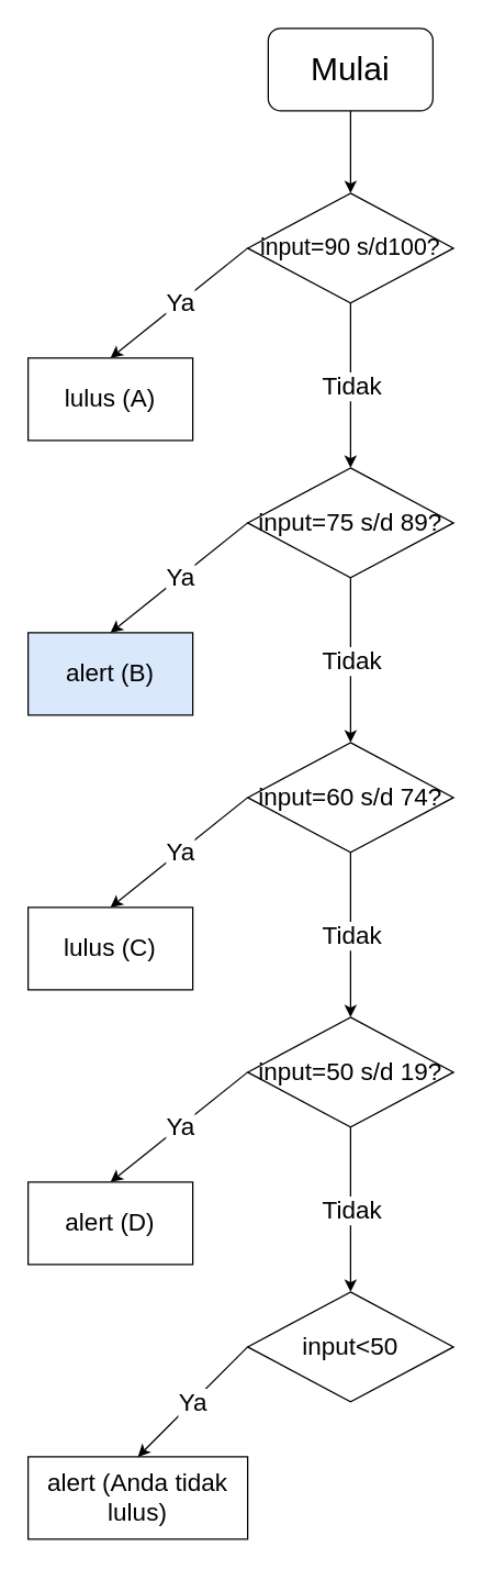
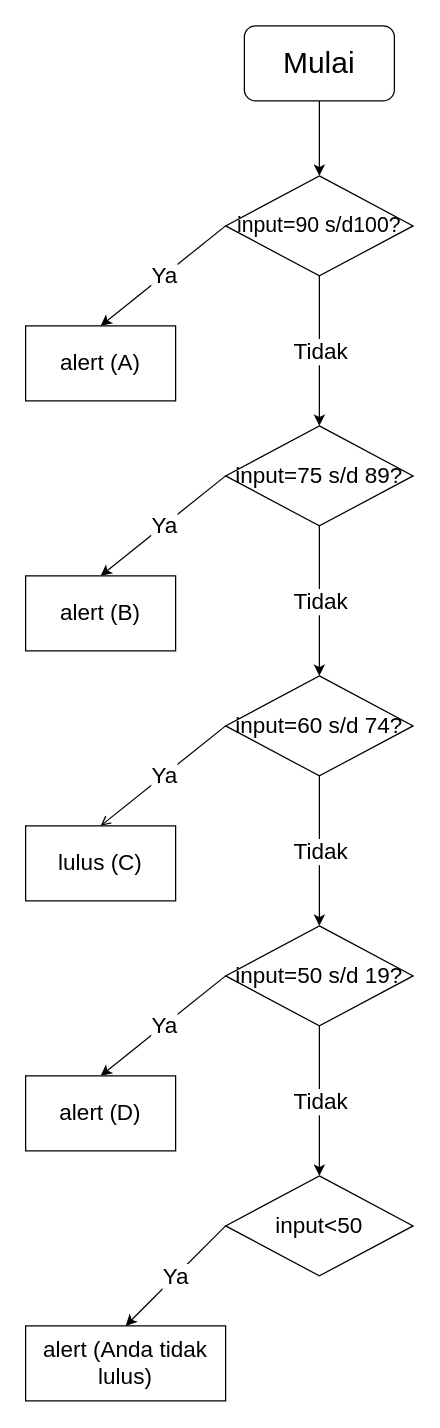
  <mxCell id="0" />
  <mxCell id="1" parent="0" />
  <mxCell id="2" style="edgeStyle=orthogonalEdgeStyle;rounded=0;orthogonalLoop=1;jettySize=auto;html=1;entryX=0.5;entryY=0;entryDx=0;entryDy=0;" edge="1" parent="1" source="3" target="4"><mxGeometry relative="1" as="geometry" /></mxCell>
  <mxCell id="3" value="&lt;font style=&quot;font-size: 24px&quot;&gt;Mulai&lt;/font&gt;" style="rounded=1;whiteSpace=wrap;html=1;" vertex="1" parent="1"><mxGeometry x="195" y="20" width="120" height="60" as="geometry" /></mxCell>
  <mxCell id="4" value="&lt;font style=&quot;font-size: 17px&quot;&gt;input=90 s/d100?&lt;/font&gt;" style="rhombus;whiteSpace=wrap;html=1;" vertex="1" parent="1"><mxGeometry x="180" y="140" width="150" height="80" as="geometry" /></mxCell>
- <mxCell id="5" value="&lt;font style=&quot;font-size: 18px&quot;&gt;lulus (A)&lt;/font&gt;" style="rounded=0;whiteSpace=wrap;html=1;" vertex="1" parent="1"><mxGeometry x="20" y="260" width="120" height="60" as="geometry" /></mxCell>
+ <mxCell id="5" value="&lt;font style=&quot;font-size: 18px&quot;&gt;alert (A)&lt;/font&gt;" style="rounded=0;whiteSpace=wrap;html=1;" vertex="1" parent="1"><mxGeometry x="20" y="260" width="120" height="60" as="geometry" /></mxCell>
  <mxCell id="6" value="" style="endArrow=classic;html=1;exitX=0;exitY=0.5;exitDx=0;exitDy=0;entryX=0.5;entryY=0;entryDx=0;entryDy=0;" edge="1" parent="1" source="4" target="5"><mxGeometry relative="1" as="geometry"><mxPoint x="230" y="210" as="sourcePoint" /><mxPoint x="330" y="210" as="targetPoint" /><Array as="points" /></mxGeometry></mxCell>
  <mxCell id="7" value="&lt;font style=&quot;font-size: 18px&quot;&gt;Ya&lt;/font&gt;" style="edgeLabel;resizable=0;html=1;align=center;verticalAlign=middle;" connectable="0" vertex="1" parent="6"><mxGeometry relative="1" as="geometry" /></mxCell>
  <mxCell id="8" value="" style="endArrow=classic;html=1;entryX=0.5;entryY=0;entryDx=0;entryDy=0;exitX=0.5;exitY=1;exitDx=0;exitDy=0;" edge="1" parent="1" source="4"><mxGeometry relative="1" as="geometry"><mxPoint x="260" y="220" as="sourcePoint" /><mxPoint x="255" y="340" as="targetPoint" /><Array as="points" /></mxGeometry></mxCell>
  <mxCell id="9" value="&lt;font style=&quot;font-size: 18px&quot;&gt;Tidak&lt;/font&gt;" style="edgeLabel;resizable=0;html=1;align=center;verticalAlign=middle;" connectable="0" vertex="1" parent="8"><mxGeometry relative="1" as="geometry" /></mxCell>
  <mxCell id="10" value="&lt;font style=&quot;font-size: 18px&quot;&gt;input=75 s/d 89?&lt;/font&gt;" style="rhombus;whiteSpace=wrap;html=1;" vertex="1" parent="1"><mxGeometry x="180" y="340" width="150" height="80" as="geometry" /></mxCell>
- <mxCell id="11" value="&lt;font style=&quot;font-size: 18px&quot;&gt;alert (B)&lt;/font&gt;" style="rounded=0;whiteSpace=wrap;html=1;fillColor=#dae8fc;" vertex="1" parent="1"><mxGeometry x="20" y="460" width="120" height="60" as="geometry" /></mxCell>
+ <mxCell id="11" value="&lt;font style=&quot;font-size: 18px&quot;&gt;alert (B)&lt;/font&gt;" style="rounded=0;whiteSpace=wrap;html=1;" vertex="1" parent="1"><mxGeometry x="20" y="460" width="120" height="60" as="geometry" /></mxCell>
  <mxCell id="12" value="" style="endArrow=classic;html=1;exitX=0;exitY=0.5;exitDx=0;exitDy=0;entryX=0.5;entryY=0;entryDx=0;entryDy=0;" edge="1" parent="1" source="10" target="11"><mxGeometry relative="1" as="geometry"><mxPoint x="230" y="410" as="sourcePoint" /><mxPoint x="330" y="410" as="targetPoint" /><Array as="points" /></mxGeometry></mxCell>
  <mxCell id="13" value="&lt;font style=&quot;font-size: 18px&quot;&gt;Ya&lt;/font&gt;" style="edgeLabel;resizable=0;html=1;align=center;verticalAlign=middle;" connectable="0" vertex="1" parent="12"><mxGeometry relative="1" as="geometry" /></mxCell>
  <mxCell id="14" value="" style="endArrow=classic;html=1;entryX=0.5;entryY=0;entryDx=0;entryDy=0;exitX=0.5;exitY=1;exitDx=0;exitDy=0;" edge="1" parent="1" source="10"><mxGeometry relative="1" as="geometry"><mxPoint x="260" y="420" as="sourcePoint" /><mxPoint x="255" y="540" as="targetPoint" /><Array as="points" /></mxGeometry></mxCell>
  <mxCell id="15" value="&lt;font style=&quot;font-size: 18px&quot;&gt;Tidak&lt;/font&gt;" style="edgeLabel;resizable=0;html=1;align=center;verticalAlign=middle;" connectable="0" vertex="1" parent="14"><mxGeometry relative="1" as="geometry" /></mxCell>
  <mxCell id="16" value="&lt;font style=&quot;font-size: 18px&quot;&gt;input=60 s/d 74?&lt;/font&gt;" style="rhombus;whiteSpace=wrap;html=1;" vertex="1" parent="1"><mxGeometry x="180" y="540" width="150" height="80" as="geometry" /></mxCell>
  <mxCell id="17" value="&lt;font style=&quot;font-size: 18px&quot;&gt;lulus (C)&lt;/font&gt;" style="rounded=0;whiteSpace=wrap;html=1;" vertex="1" parent="1"><mxGeometry x="20" y="660" width="120" height="60" as="geometry" /></mxCell>
- <mxCell id="18" value="" style="endArrow=classic;html=1;exitX=0;exitY=0.5;exitDx=0;exitDy=0;entryX=0.5;entryY=0;entryDx=0;entryDy=0;" edge="1" parent="1" source="16" target="17"><mxGeometry relative="1" as="geometry"><mxPoint x="230" y="610" as="sourcePoint" /><mxPoint x="330" y="610" as="targetPoint" /><Array as="points" /></mxGeometry></mxCell>
+ <mxCell id="18" value="" style="endArrow=open;html=1;exitX=0;exitY=0.5;exitDx=0;exitDy=0;entryX=0.5;entryY=0;entryDx=0;entryDy=0;" edge="1" parent="1" source="16" target="17"><mxGeometry relative="1" as="geometry"><mxPoint x="230" y="610" as="sourcePoint" /><mxPoint x="330" y="610" as="targetPoint" /><Array as="points" /></mxGeometry></mxCell>
  <mxCell id="19" value="&lt;font style=&quot;font-size: 18px&quot;&gt;Ya&lt;/font&gt;" style="edgeLabel;resizable=0;html=1;align=center;verticalAlign=middle;" connectable="0" vertex="1" parent="18"><mxGeometry relative="1" as="geometry" /></mxCell>
  <mxCell id="20" value="" style="endArrow=classic;html=1;entryX=0.5;entryY=0;entryDx=0;entryDy=0;exitX=0.5;exitY=1;exitDx=0;exitDy=0;" edge="1" parent="1" source="16"><mxGeometry relative="1" as="geometry"><mxPoint x="260" y="620" as="sourcePoint" /><mxPoint x="255" y="740" as="targetPoint" /><Array as="points" /></mxGeometry></mxCell>
  <mxCell id="21" value="&lt;font style=&quot;font-size: 18px&quot;&gt;Tidak&lt;/font&gt;" style="edgeLabel;resizable=0;html=1;align=center;verticalAlign=middle;" connectable="0" vertex="1" parent="20"><mxGeometry relative="1" as="geometry" /></mxCell>
  <mxCell id="22" value="&lt;font style=&quot;font-size: 18px&quot;&gt;input=50 s/d 19?&lt;/font&gt;" style="rhombus;whiteSpace=wrap;html=1;" vertex="1" parent="1"><mxGeometry x="180" y="740" width="150" height="80" as="geometry" /></mxCell>
  <mxCell id="23" value="&lt;font style=&quot;font-size: 18px&quot;&gt;alert (D)&lt;/font&gt;" style="rounded=0;whiteSpace=wrap;html=1;" vertex="1" parent="1"><mxGeometry x="20" y="860" width="120" height="60" as="geometry" /></mxCell>
  <mxCell id="24" value="" style="endArrow=classic;html=1;exitX=0;exitY=0.5;exitDx=0;exitDy=0;entryX=0.5;entryY=0;entryDx=0;entryDy=0;" edge="1" parent="1" source="22" target="23"><mxGeometry relative="1" as="geometry"><mxPoint x="230" y="810" as="sourcePoint" /><mxPoint x="330" y="810" as="targetPoint" /><Array as="points" /></mxGeometry></mxCell>
  <mxCell id="25" value="&lt;font style=&quot;font-size: 18px&quot;&gt;Ya&lt;/font&gt;" style="edgeLabel;resizable=0;html=1;align=center;verticalAlign=middle;" connectable="0" vertex="1" parent="24"><mxGeometry relative="1" as="geometry" /></mxCell>
  <mxCell id="26" value="" style="endArrow=classic;html=1;entryX=0.5;entryY=0;entryDx=0;entryDy=0;exitX=0.5;exitY=1;exitDx=0;exitDy=0;" edge="1" parent="1" source="22"><mxGeometry relative="1" as="geometry"><mxPoint x="260" y="820" as="sourcePoint" /><mxPoint x="255" y="940" as="targetPoint" /><Array as="points" /></mxGeometry></mxCell>
  <mxCell id="27" value="&lt;font style=&quot;font-size: 18px&quot;&gt;Tidak&lt;/font&gt;" style="edgeLabel;resizable=0;html=1;align=center;verticalAlign=middle;" connectable="0" vertex="1" parent="26"><mxGeometry relative="1" as="geometry" /></mxCell>
  <mxCell id="28" value="&lt;font style=&quot;font-size: 18px&quot;&gt;input&amp;lt;50&lt;/font&gt;" style="rhombus;whiteSpace=wrap;html=1;" vertex="1" parent="1"><mxGeometry x="180" y="940" width="150" height="80" as="geometry" /></mxCell>
  <mxCell id="29" value="&lt;font style=&quot;font-size: 18px&quot;&gt;alert (Anda tidak lulus)&lt;/font&gt;" style="rounded=0;whiteSpace=wrap;html=1;" vertex="1" parent="1"><mxGeometry x="20" y="1060" width="160" height="60" as="geometry" /></mxCell>
  <mxCell id="30" value="" style="endArrow=classic;html=1;exitX=0;exitY=0.5;exitDx=0;exitDy=0;entryX=0.5;entryY=0;entryDx=0;entryDy=0;" edge="1" parent="1" source="28" target="29"><mxGeometry relative="1" as="geometry"><mxPoint x="230" y="1010" as="sourcePoint" /><mxPoint x="330" y="1010" as="targetPoint" /><Array as="points" /></mxGeometry></mxCell>
  <mxCell id="31" value="&lt;font style=&quot;font-size: 18px&quot;&gt;Ya&lt;/font&gt;" style="edgeLabel;resizable=0;html=1;align=center;verticalAlign=middle;" connectable="0" vertex="1" parent="30"><mxGeometry relative="1" as="geometry" /></mxCell>
